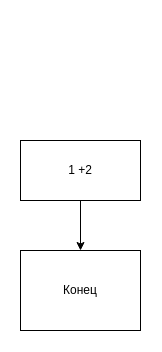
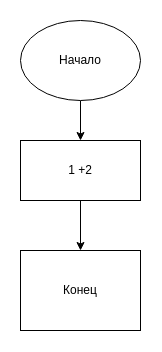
  <mxCell id="0" />
  <mxCell id="1" parent="0" />
+ <mxCell id="2" style="edgeStyle=orthogonalEdgeStyle;rounded=0;orthogonalLoop=1;jettySize=auto;html=1;exitX=0.5;exitY=1;exitDx=0;exitDy=0;entryX=0.5;entryY=0;entryDx=0;entryDy=0;" edge="1" parent="1" source="3" target="5"><mxGeometry relative="1" as="geometry" /></mxCell>
+ <mxCell id="3" value="Начало" style="ellipse;whiteSpace=wrap;html=1;" vertex="1" parent="1"><mxGeometry x="20" y="20" width="120" height="80" as="geometry" /></mxCell>
  <mxCell id="4" style="edgeStyle=orthogonalEdgeStyle;rounded=0;orthogonalLoop=1;jettySize=auto;html=1;exitX=0.5;exitY=1;exitDx=0;exitDy=0;entryX=0.5;entryY=0;entryDx=0;entryDy=0;" edge="1" parent="1" source="5" target="6"><mxGeometry relative="1" as="geometry" /></mxCell>
  <mxCell id="5" value="1 +2" style="rounded=0;whiteSpace=wrap;html=1;" vertex="1" parent="1"><mxGeometry x="20" y="140" width="120" height="60" as="geometry" /></mxCell>
  <mxCell id="6" value="Конец" style="whiteSpace=wrap;html=1;rounded=0;" vertex="1" parent="1"><mxGeometry x="20" y="250" width="120" height="80" as="geometry" /></mxCell>
